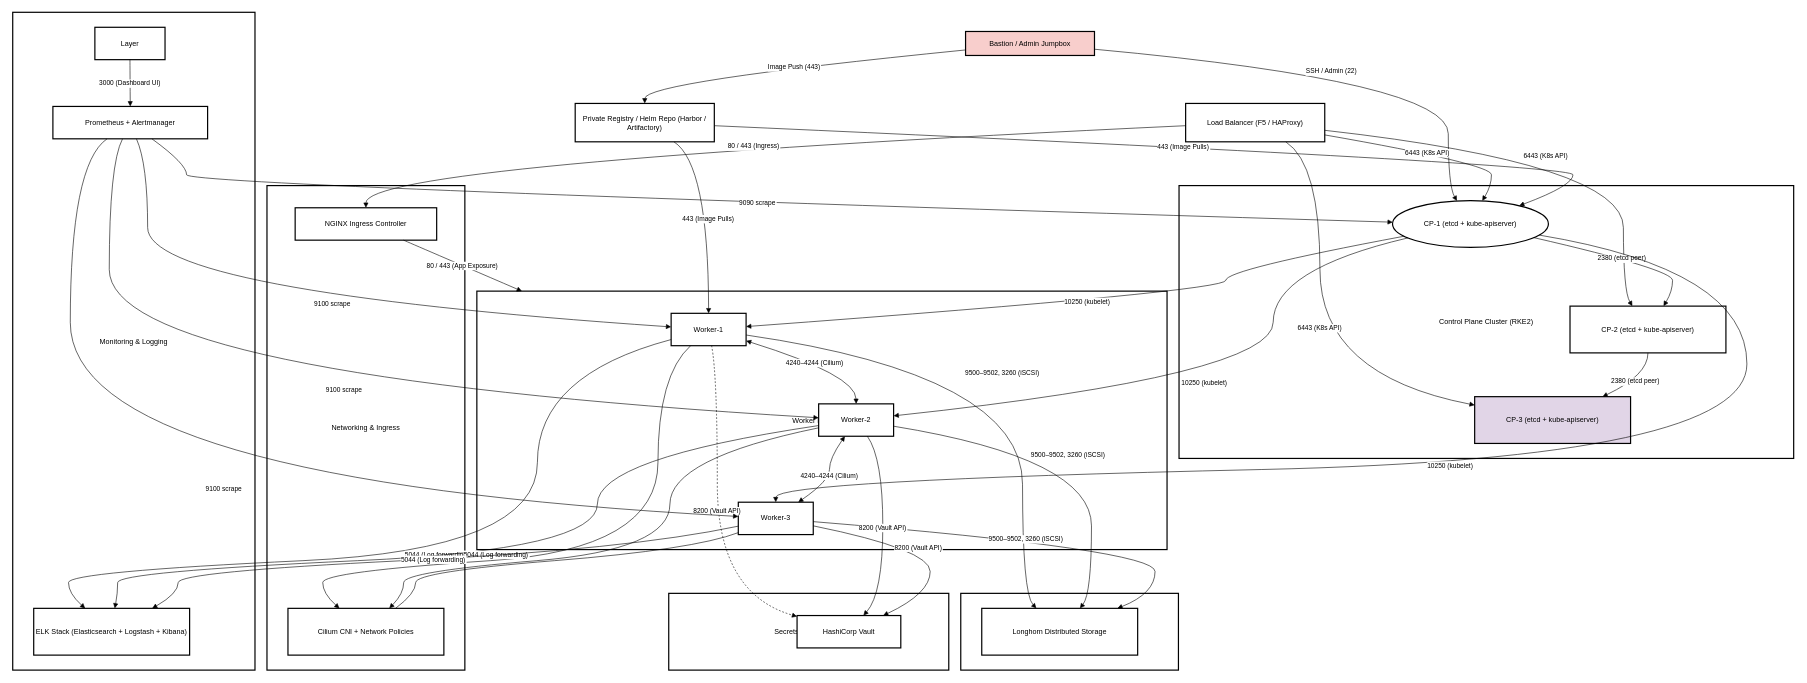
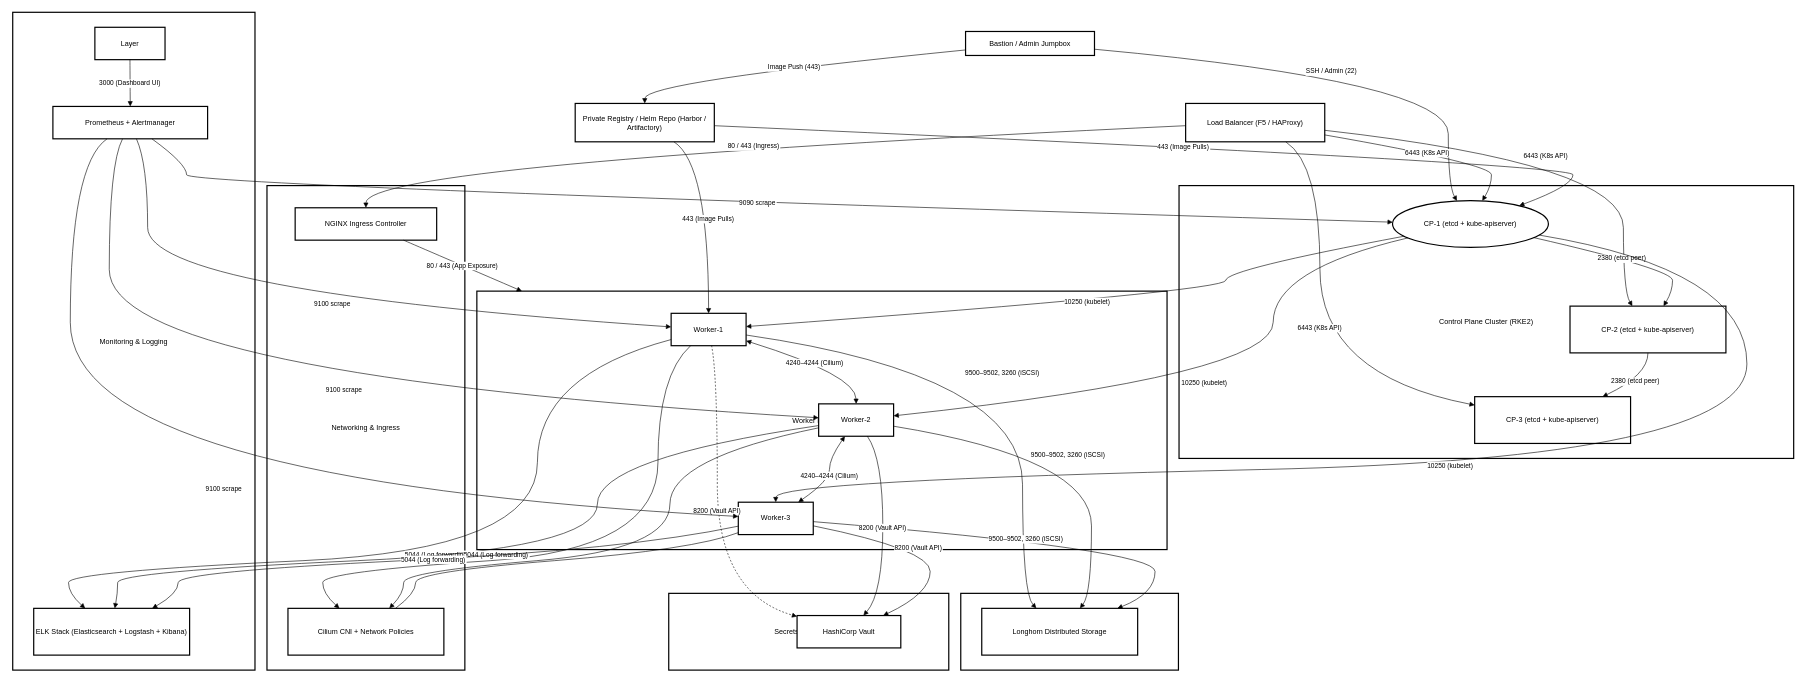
  <mxCell id="0" />
  <mxCell id="1" parent="0" />
  <mxCell id="2" value="Secrets Management" style="whiteSpace=wrap;strokeWidth=2;" vertex="1" parent="1"><mxGeometry x="1114" y="989" width="467" height="128" as="geometry" /></mxCell>
  <mxCell id="3" value="Networking &amp; Ingress" style="whiteSpace=wrap;strokeWidth=2;" vertex="1" parent="1"><mxGeometry x="444" y="309" width="330" height="808" as="geometry" /></mxCell>
  <mxCell id="4" value="Monitoring &amp; Logging" style="whiteSpace=wrap;strokeWidth=2;" vertex="1" parent="1"><mxGeometry x="20" y="20" width="404" height="1097" as="geometry" /></mxCell>
  <mxCell id="5" value="Storage Layer" style="whiteSpace=wrap;strokeWidth=2;" vertex="1" parent="1"><mxGeometry x="1601" y="989" width="363" height="128" as="geometry" /></mxCell>
  <mxCell id="6" value="Worker Node Pool" style="whiteSpace=wrap;strokeWidth=2;" vertex="1" parent="1"><mxGeometry x="794" y="485" width="1151" height="431" as="geometry" /></mxCell>
  <mxCell id="7" value="Control Plane Cluster (RKE2)" style="whiteSpace=wrap;strokeWidth=2;" vertex="1" parent="1"><mxGeometry x="1965" y="309" width="1025" height="455" as="geometry" /></mxCell>
  <mxCell id="8" value="Private Registry / Helm Repo (Harbor / Artifactory)" style="whiteSpace=wrap;strokeWidth=2;" vertex="1" parent="1"><mxGeometry x="958" y="172" width="232" height="64" as="geometry" /></mxCell>
  <mxCell id="9" value="Load Balancer (F5 / HAProxy)" style="whiteSpace=wrap;strokeWidth=2;" vertex="1" parent="1"><mxGeometry x="1976" y="172" width="232" height="64" as="geometry" /></mxCell>
- <mxCell id="10" value="Bastion / Admin Jumpbox" style="whiteSpace=wrap;strokeWidth=2;fillColor=#f8cecc;" vertex="1" parent="1"><mxGeometry x="1609" y="52" width="215" height="40" as="geometry" /></mxCell>
+ <mxCell id="10" value="Bastion / Admin Jumpbox" style="whiteSpace=wrap;strokeWidth=2;" vertex="1" parent="1"><mxGeometry x="1609" y="52" width="215" height="40" as="geometry" /></mxCell>
  <mxCell id="11" value="CP-1 (etcd + kube-apiserver)" style="ellipse;whiteSpace=wrap;strokeWidth=2;" vertex="1" parent="1"><mxGeometry x="2321" y="334" width="260" height="78" as="geometry" /></mxCell>
  <mxCell id="12" value="CP-2 (etcd + kube-apiserver)" style="whiteSpace=wrap;strokeWidth=2;" vertex="1" parent="1"><mxGeometry x="2617" y="510" width="260" height="78" as="geometry" /></mxCell>
- <mxCell id="13" value="CP-3 (etcd + kube-apiserver)" style="whiteSpace=wrap;strokeWidth=2;fillColor=#e1d5e7;" vertex="1" parent="1"><mxGeometry x="2458" y="661" width="260" height="78" as="geometry" /></mxCell>
+ <mxCell id="13" value="CP-3 (etcd + kube-apiserver)" style="whiteSpace=wrap;strokeWidth=2;" vertex="1" parent="1"><mxGeometry x="2458" y="661" width="260" height="78" as="geometry" /></mxCell>
  <mxCell id="14" value="Worker-1" style="whiteSpace=wrap;strokeWidth=2;" vertex="1" parent="1"><mxGeometry x="1118" y="522" width="125" height="54" as="geometry" /></mxCell>
  <mxCell id="15" value="Worker-2" style="whiteSpace=wrap;strokeWidth=2;" vertex="1" parent="1"><mxGeometry x="1364" y="673" width="125" height="54" as="geometry" /></mxCell>
  <mxCell id="16" value="Worker-3" style="whiteSpace=wrap;strokeWidth=2;" vertex="1" parent="1"><mxGeometry x="1230" y="837" width="125" height="54" as="geometry" /></mxCell>
  <mxCell id="17" value="Longhorn Distributed Storage" style="whiteSpace=wrap;strokeWidth=2;" vertex="1" parent="1"><mxGeometry x="1636" y="1014" width="260" height="78" as="geometry" /></mxCell>
  <mxCell id="18" value="Prometheus + Alertmanager" style="whiteSpace=wrap;strokeWidth=2;" vertex="1" parent="1"><mxGeometry x="87" y="177" width="258" height="54" as="geometry" /></mxCell>
  <mxCell id="19" value="Layer" style="whiteSpace=wrap;strokeWidth=2;" vertex="1" parent="1"><mxGeometry x="157" y="45" width="117" height="54" as="geometry" /></mxCell>
  <mxCell id="20" value="ELK Stack (Elasticsearch + Logstash + Kibana)" style="whiteSpace=wrap;strokeWidth=2;" vertex="1" parent="1"><mxGeometry x="55" y="1014" width="260" height="78" as="geometry" /></mxCell>
  <mxCell id="21" value="NGINX Ingress Controller" style="whiteSpace=wrap;strokeWidth=2;" vertex="1" parent="1"><mxGeometry x="491" y="346" width="236" height="54" as="geometry" /></mxCell>
  <mxCell id="22" value="Cilium CNI + Network Policies" style="whiteSpace=wrap;strokeWidth=2;" vertex="1" parent="1"><mxGeometry x="479" y="1014" width="260" height="78" as="geometry" /></mxCell>
  <mxCell id="23" value="HashiCorp Vault" style="whiteSpace=wrap;strokeWidth=2;" vertex="1" parent="1"><mxGeometry x="1328" y="1026" width="173" height="54" as="geometry" /></mxCell>
  <mxCell id="24" value="SSH / Admin (22)" style="curved=1;startArrow=none;endArrow=block;exitX=1;exitY=0.74;entryX=0.41;entryY=0;rounded=0;" edge="1" parent="1" source="10" target="11"><mxGeometry relative="1" as="geometry"><Array as="points"><mxPoint x="2414" y="136" /><mxPoint x="2414" y="309" /></Array></mxGeometry></mxCell>
  <mxCell id="25" value="Image Push (443)" style="curved=1;startArrow=none;endArrow=block;exitX=0;exitY=0.77;entryX=0.5;entryY=0;rounded=0;" edge="1" parent="1" source="10" target="8"><mxGeometry relative="1" as="geometry"><Array as="points"><mxPoint x="1074" y="136" /></Array></mxGeometry></mxCell>
  <mxCell id="26" value="6443 (K8s API)" style="curved=1;startArrow=none;endArrow=block;exitX=1;exitY=0.82;entryX=0.58;entryY=0;rounded=0;" edge="1" parent="1" source="9" target="11"><mxGeometry relative="1" as="geometry"><Array as="points"><mxPoint x="2486" y="273" /><mxPoint x="2486" y="309" /></Array></mxGeometry></mxCell>
  <mxCell id="27" value="6443 (K8s API)" style="curved=1;startArrow=none;endArrow=block;exitX=1;exitY=0.7;entryX=0.4;entryY=0;rounded=0;" edge="1" parent="1" source="9" target="12"><mxGeometry relative="1" as="geometry"><Array as="points"><mxPoint x="2706" y="273" /><mxPoint x="2706" y="485" /></Array></mxGeometry></mxCell>
  <mxCell id="28" value="6443 (K8s API)" style="curved=1;startArrow=none;endArrow=block;exitX=0.72;exitY=1;entryX=0;entryY=0.18;rounded=0;" edge="1" parent="1" source="9" target="13"><mxGeometry relative="1" as="geometry"><Array as="points"><mxPoint x="2200" y="273" /><mxPoint x="2200" y="625" /></Array></mxGeometry></mxCell>
  <mxCell id="29" value="80 / 443 (Ingress)" style="curved=1;startArrow=none;endArrow=block;exitX=0;exitY=0.58;entryX=0.5;entryY=0;rounded=0;" edge="1" parent="1" source="9" target="21"><mxGeometry relative="1" as="geometry"><Array as="points"><mxPoint x="609" y="273" /></Array></mxGeometry></mxCell>
  <mxCell id="30" value="2380 (etcd peer)" style="curved=1;startArrow=none;endArrow=block;exitX=1;exitY=0.87;entryX=0.6;entryY=0;rounded=0;" edge="1" parent="1" source="11" target="12"><mxGeometry relative="1" as="geometry"><Array as="points"><mxPoint x="2788" y="449" /><mxPoint x="2788" y="485" /></Array></mxGeometry></mxCell>
  <mxCell id="31" value="2380 (etcd peer)" style="curved=1;startArrow=none;endArrow=block;exitX=0.5;exitY=1;entryX=0.82;entryY=0;rounded=0;" edge="1" parent="1" source="12" target="13"><mxGeometry relative="1" as="geometry"><Array as="points"><mxPoint x="2747" y="625" /></Array></mxGeometry></mxCell>
  <mxCell id="32" value="10250 (kubelet)" style="curved=1;startArrow=none;endArrow=block;exitX=0;exitY=0.81;entryX=1;entryY=0.41;rounded=0;" edge="1" parent="1" source="11" target="14"><mxGeometry relative="1" as="geometry"><Array as="points"><mxPoint x="2043" y="449" /><mxPoint x="2043" y="485" /></Array></mxGeometry></mxCell>
  <mxCell id="33" value="10250 (kubelet)" style="curved=1;startArrow=none;endArrow=block;exitX=0;exitY=0.88;entryX=1;entryY=0.37;rounded=0;" edge="1" parent="1" source="11" target="15"><mxGeometry relative="1" as="geometry"><Array as="points"><mxPoint x="2122" y="449" /><mxPoint x="2122" y="625" /></Array></mxGeometry></mxCell>
  <mxCell id="34" value="10250 (kubelet)" style="curved=1;startArrow=none;endArrow=block;exitX=1;exitY=0.77;entryX=0.5;entryY=0;rounded=0;" edge="1" parent="1" source="11" target="16"><mxGeometry relative="1" as="geometry"><Array as="points"><mxPoint x="2912" y="449" /><mxPoint x="2912" y="764" /><mxPoint x="1292" y="801" /></Array></mxGeometry></mxCell>
  <mxCell id="35" value="4240–4244 (Cilium)" style="curved=1;startArrow=block;endArrow=block;exitX=1;exitY=0.85;entryX=0.5;entryY=0;rounded=0;" edge="1" parent="1" source="14" target="15"><mxGeometry relative="1" as="geometry"><Array as="points"><mxPoint x="1426" y="625" /></Array></mxGeometry></mxCell>
  <mxCell id="36" value="4240–4244 (Cilium)" style="curved=1;startArrow=block;endArrow=block;exitX=0.35;exitY=1;entryX=0.8;entryY=0;rounded=0;" edge="1" parent="1" source="15" target="16"><mxGeometry relative="1" as="geometry"><Array as="points"><mxPoint x="1382" y="764" /><mxPoint x="1382" y="801" /></Array></mxGeometry></mxCell>
  <mxCell id="37" value="" style="curved=1;startArrow=none;endArrow=block;exitX=0.26;exitY=1;entryX=0.33;entryY=0;rounded=0;" edge="1" parent="1" source="14" target="22"><mxGeometry relative="1" as="geometry"><Array as="points"><mxPoint x="1096" y="625" /><mxPoint x="1096" y="916" /><mxPoint x="537" y="953" /><mxPoint x="537" y="989" /></Array></mxGeometry></mxCell>
  <mxCell id="38" value="" style="curved=1;startArrow=none;endArrow=block;exitX=0;exitY=0.74;entryX=0.65;entryY=0;rounded=0;" edge="1" parent="1" source="15" target="22"><mxGeometry relative="1" as="geometry"><Array as="points"><mxPoint x="1116" y="764" /><mxPoint x="1116" y="916" /><mxPoint x="672" y="953" /><mxPoint x="672" y="989" /></Array></mxGeometry></mxCell>
  <mxCell id="39" value="" style="curved=1;startArrow=none;endArrow=none;exitX=0;exitY=0.94;entryX=0.69;entryY=0;rounded=0;" edge="1" parent="1" source="16" target="22"><mxGeometry relative="1" as="geometry"><Array as="points"><mxPoint x="1155" y="916" /><mxPoint x="692" y="953" /><mxPoint x="692" y="989" /></Array></mxGeometry></mxCell>
  <mxCell id="40" value="9500–9502, 3260 (iSCSI)" style="curved=1;startArrow=none;endArrow=block;exitX=1;exitY=0.67;entryX=0.35;entryY=0;rounded=0;" edge="1" parent="1" source="14" target="17"><mxGeometry relative="1" as="geometry"><Array as="points"><mxPoint x="1704" y="625" /><mxPoint x="1704" y="989" /></Array></mxGeometry></mxCell>
  <mxCell id="41" value="9500–9502, 3260 (iSCSI)" style="curved=1;startArrow=none;endArrow=block;exitX=1;exitY=0.69;entryX=0.63;entryY=0;rounded=0;" edge="1" parent="1" source="15" target="17"><mxGeometry relative="1" as="geometry"><Array as="points"><mxPoint x="1819" y="764" /><mxPoint x="1819" y="989" /></Array></mxGeometry></mxCell>
  <mxCell id="42" value="9500–9502, 3260 (iSCSI)" style="curved=1;startArrow=none;endArrow=block;exitX=1;exitY=0.6;entryX=0.87;entryY=0;rounded=0;" edge="1" parent="1" source="16" target="17"><mxGeometry relative="1" as="geometry"><Array as="points"><mxPoint x="1925" y="916" /><mxPoint x="1925" y="989" /></Array></mxGeometry></mxCell>
  <mxCell id="43" value="8200 (Vault API)" style="curved=1;startArrow=none;endArrow=block;exitX=0.54;exitY=1;entryX=0;entryY=0.03;rounded=0;dashed=1;" edge="1" parent="1" source="14" target="23"><mxGeometry relative="1" as="geometry"><Array as="points"><mxPoint x="1195" y="625" /><mxPoint x="1195" y="989" /></Array></mxGeometry></mxCell>
  <mxCell id="44" value="8200 (Vault API)" style="curved=1;startArrow=none;endArrow=block;exitX=0.65;exitY=1;entryX=0.64;entryY=0;rounded=0;" edge="1" parent="1" source="15" target="23"><mxGeometry relative="1" as="geometry"><Array as="points"><mxPoint x="1471" y="764" /><mxPoint x="1471" y="989" /></Array></mxGeometry></mxCell>
  <mxCell id="45" value="8200 (Vault API)" style="curved=1;startArrow=none;endArrow=block;exitX=1;exitY=0.73;entryX=0.83;entryY=0;rounded=0;" edge="1" parent="1" source="16" target="23"><mxGeometry relative="1" as="geometry"><Array as="points"><mxPoint x="1550" y="916" /><mxPoint x="1550" y="989" /></Array></mxGeometry></mxCell>
  <mxCell id="46" value="9090 scrape" style="curved=1;startArrow=none;endArrow=block;exitX=0.64;exitY=1;entryX=0;entryY=0.45;rounded=0;" edge="1" parent="1" source="18" target="11"><mxGeometry relative="1" as="geometry"><Array as="points"><mxPoint x="310" y="273" /><mxPoint x="310" y="309" /></Array></mxGeometry></mxCell>
  <mxCell id="47" value="9100 scrape" style="curved=1;startArrow=none;endArrow=block;exitX=0.54;exitY=1;entryX=0;entryY=0.42;rounded=0;" edge="1" parent="1" source="18" target="14"><mxGeometry relative="1" as="geometry"><Array as="points"><mxPoint x="245" y="273" /><mxPoint x="245" y="485" /></Array></mxGeometry></mxCell>
  <mxCell id="48" value="9100 scrape" style="curved=1;startArrow=none;endArrow=block;exitX=0.45;exitY=1;entryX=0;entryY=0.43;rounded=0;" edge="1" parent="1" source="18" target="15"><mxGeometry relative="1" as="geometry"><Array as="points"><mxPoint x="181" y="273" /><mxPoint x="181" y="625" /></Array></mxGeometry></mxCell>
  <mxCell id="49" value="9100 scrape" style="curved=1;startArrow=none;endArrow=block;exitX=0.35;exitY=1;entryX=0;entryY=0.44;rounded=0;" edge="1" parent="1" source="18" target="16"><mxGeometry relative="1" as="geometry"><Array as="points"><mxPoint x="116" y="273" /><mxPoint x="116" y="801" /></Array></mxGeometry></mxCell>
  <mxCell id="50" value="3000 (Dashboard UI)" style="curved=1;startArrow=none;endArrow=block;exitX=0.5;exitY=1;entryX=0.5;entryY=0;rounded=0;" edge="1" parent="1" source="19" target="18"><mxGeometry relative="1" as="geometry"><Array as="points" /></mxGeometry></mxCell>
  <mxCell id="51" value="5044 (Log forwarding)" style="curved=1;startArrow=none;endArrow=block;exitX=0;exitY=0.81;entryX=0.33;entryY=0;rounded=0;" edge="1" parent="1" source="14" target="20"><mxGeometry relative="1" as="geometry"><Array as="points"><mxPoint x="895" y="625" /><mxPoint x="895" y="916" /><mxPoint x="113" y="953" /><mxPoint x="113" y="989" /></Array></mxGeometry></mxCell>
  <mxCell id="52" value="5044 (Log forwarding)" style="curved=1;startArrow=none;endArrow=block;exitX=0;exitY=0.67;entryX=0.52;entryY=0;rounded=0;" edge="1" parent="1" source="15" target="20"><mxGeometry relative="1" as="geometry"><Array as="points"><mxPoint x="995" y="764" /><mxPoint x="995" y="916" /><mxPoint x="195" y="953" /><mxPoint x="195" y="989" /></Array></mxGeometry></mxCell>
  <mxCell id="53" value="5044 (Log forwarding)" style="curved=1;startArrow=none;endArrow=block;exitX=0;exitY=0.74;entryX=0.76;entryY=0;rounded=0;" edge="1" parent="1" source="16" target="20"><mxGeometry relative="1" as="geometry"><Array as="points"><mxPoint x="1046" y="916" /><mxPoint x="296" y="953" /><mxPoint x="296" y="989" /></Array></mxGeometry></mxCell>
  <mxCell id="54" value="443 (Image Pulls)" style="curved=1;startArrow=none;endArrow=block;exitX=1;exitY=0.58;entryX=0.9;entryY=0;rounded=0;" edge="1" parent="1" source="8" target="11"><mxGeometry relative="1" as="geometry"><Array as="points"><mxPoint x="2622" y="273" /><mxPoint x="2622" y="309" /></Array></mxGeometry></mxCell>
  <mxCell id="55" value="443 (Image Pulls)" style="curved=1;startArrow=none;endArrow=block;exitX=0.71;exitY=1;entryX=0.5;entryY=0;rounded=0;" edge="1" parent="1" source="8" target="14"><mxGeometry relative="1" as="geometry"><Array as="points"><mxPoint x="1180" y="273" /></Array></mxGeometry></mxCell>
  <mxCell id="56" value="80 / 443 (App Exposure)" style="curved=1;startArrow=none;endArrow=block;rounded=0;" edge="1" parent="1" source="21" target="6"><mxGeometry relative="1" as="geometry"><Array as="points" /></mxGeometry></mxCell>
